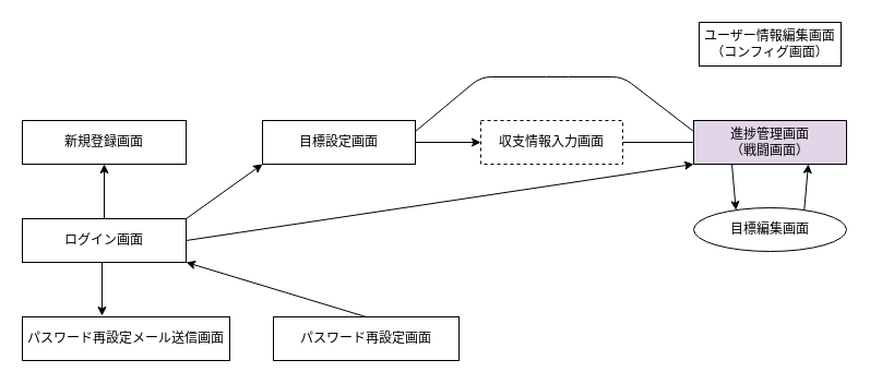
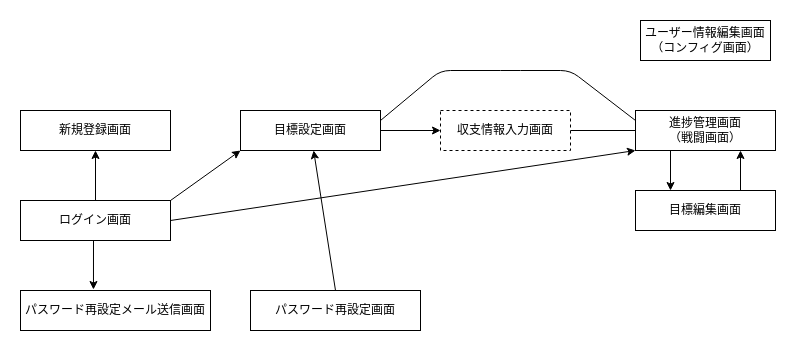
  <mxCell id="0" />
  <mxCell id="1" parent="0" />
  <mxCell id="2" value="新規登録画面" style="whiteSpace=wrap;html=1;align=center;" parent="1" vertex="1"><mxGeometry x="20" y="110" width="150" height="40" as="geometry" /></mxCell>
  <mxCell id="3" value="目標設定画面" style="whiteSpace=wrap;html=1;align=center;" parent="1" vertex="1"><mxGeometry x="240" y="110" width="140" height="40" as="geometry" /></mxCell>
  <mxCell id="4" style="edgeStyle=none;html=1;exitX=1;exitY=0.5;exitDx=0;exitDy=0;" edge="1" parent="1" source="5"><mxGeometry relative="1" as="geometry"><mxPoint x="775" y="130" as="targetPoint" /><Array as="points"><mxPoint x="760" y="120" /></Array></mxGeometry></mxCell>
- <mxCell id="5" value="進捗管理画面&lt;br&gt;（戦闘画面）" style="whiteSpace=wrap;html=1;align=center;fillColor=#e1d5e7;" parent="1" vertex="1"><mxGeometry x="635" y="110" width="140" height="40" as="geometry" /></mxCell>
+ <mxCell id="5" value="進捗管理画面&lt;br&gt;（戦闘画面）" style="whiteSpace=wrap;html=1;align=center;" parent="1" vertex="1"><mxGeometry x="635" y="110" width="140" height="40" as="geometry" /></mxCell>
  <mxCell id="6" value="" style="endArrow=classic;html=1;exitX=1;exitY=0.5;exitDx=0;exitDy=0;entryX=0;entryY=0.5;entryDx=0;entryDy=0;" parent="1" source="3" target="20" edge="1"><mxGeometry width="50" height="50" relative="1" as="geometry"><mxPoint x="390" y="140" as="sourcePoint" /><mxPoint x="440" y="140" as="targetPoint" /></mxGeometry></mxCell>
  <mxCell id="7" value="ログイン画面" style="rounded=0;whiteSpace=wrap;html=1;" parent="1" vertex="1"><mxGeometry x="20" y="200" width="150" height="40" as="geometry" /></mxCell>
  <mxCell id="8" value="" style="endArrow=classic;html=1;entryX=0;entryY=1;entryDx=0;entryDy=0;exitX=1;exitY=0.5;exitDx=0;exitDy=0;" parent="1" source="7" target="5" edge="1"><mxGeometry width="50" height="50" relative="1" as="geometry"><mxPoint x="280" y="160" as="sourcePoint" /><mxPoint x="330" y="110" as="targetPoint" /><Array as="points" /></mxGeometry></mxCell>
  <mxCell id="9" value="" style="endArrow=classic;html=1;exitX=0.5;exitY=0;exitDx=0;exitDy=0;entryX=0.5;entryY=1;entryDx=0;entryDy=0;" parent="1" source="7" target="2" edge="1"><mxGeometry width="50" height="50" relative="1" as="geometry"><mxPoint x="280" y="160" as="sourcePoint" /><mxPoint x="330" y="110" as="targetPoint" /></mxGeometry></mxCell>
  <mxCell id="10" value="ユーザー情報編集画面&lt;br&gt;（コンフィグ画面）" style="rounded=0;whiteSpace=wrap;html=1;" parent="1" vertex="1"><mxGeometry x="640" y="20" width="130" height="40" as="geometry" /></mxCell>
  <mxCell id="11" value="パスワード再設定メール送信画面" style="rounded=0;whiteSpace=wrap;html=1;" parent="1" vertex="1"><mxGeometry x="20" y="290" width="190" height="40" as="geometry" /></mxCell>
  <mxCell id="12" value="" style="endArrow=classic;html=1;entryX=0.384;entryY=-0.025;entryDx=0;entryDy=0;entryPerimeter=0;" parent="1" target="11" edge="1"><mxGeometry width="50" height="50" relative="1" as="geometry"><mxPoint x="93" y="240" as="sourcePoint" /><mxPoint x="450" y="100" as="targetPoint" /></mxGeometry></mxCell>
  <mxCell id="13" value="パスワード再設定画面" style="rounded=0;whiteSpace=wrap;html=1;" parent="1" vertex="1"><mxGeometry x="250" y="290" width="170" height="40" as="geometry" /></mxCell>
- <mxCell id="14" value="" style="endArrow=classic;html=1;entryX=1;entryY=1;entryDx=0;entryDy=0;exitX=0.5;exitY=0;exitDx=0;exitDy=0;" parent="1" source="13" target="7" edge="1"><mxGeometry width="50" height="50" relative="1" as="geometry"><mxPoint x="400" y="150" as="sourcePoint" /><mxPoint x="450" y="100" as="targetPoint" /></mxGeometry></mxCell>
- <mxCell id="15" value="目標編集画面" style="ellipse;whiteSpace=wrap;html=1;" parent="1" vertex="1"><mxGeometry x="635" y="190" width="140" height="40" as="geometry" /></mxCell>
+ <mxCell id="14" value="" style="endArrow=classic;html=1;exitX=0.5;exitY=0;exitDx=0;exitDy=0;" parent="1" source="13" target="3" edge="1"><mxGeometry width="50" height="50" relative="1" as="geometry"><mxPoint x="400" y="150" as="sourcePoint" /><mxPoint x="450" y="100" as="targetPoint" /></mxGeometry></mxCell>
+ <mxCell id="15" value="目標編集画面" style="rounded=0;whiteSpace=wrap;html=1;" parent="1" vertex="1"><mxGeometry x="635" y="190" width="140" height="40" as="geometry" /></mxCell>
  <mxCell id="16" value="" style="endArrow=classic;html=1;entryX=0.25;entryY=0;entryDx=0;entryDy=0;exitX=0.25;exitY=1;exitDx=0;exitDy=0;" parent="1" source="5" target="15" edge="1"><mxGeometry width="50" height="50" relative="1" as="geometry"><mxPoint x="310" y="340" as="sourcePoint" /><mxPoint x="360" y="290" as="targetPoint" /></mxGeometry></mxCell>
  <mxCell id="17" value="" style="endArrow=classic;html=1;entryX=0.75;entryY=1;entryDx=0;entryDy=0;exitX=0.75;exitY=0;exitDx=0;exitDy=0;" parent="1" source="15" target="5" edge="1"><mxGeometry width="50" height="50" relative="1" as="geometry"><mxPoint x="510" y="210" as="sourcePoint" /><mxPoint x="560" y="160" as="targetPoint" /></mxGeometry></mxCell>
  <mxCell id="18" value="" style="endArrow=none;html=1;exitX=0;exitY=0.25;exitDx=0;exitDy=0;entryX=1;entryY=0.25;entryDx=0;entryDy=0;" parent="1" source="5" target="3" edge="1"><mxGeometry width="50" height="50" relative="1" as="geometry"><mxPoint x="380" y="130" as="sourcePoint" /><mxPoint x="430" y="80" as="targetPoint" /><Array as="points"><mxPoint x="570" y="70" /><mxPoint x="510" y="70" /><mxPoint x="440" y="70" /></Array></mxGeometry></mxCell>
  <mxCell id="19" value="" style="endArrow=classic;html=1;exitX=1;exitY=0;exitDx=0;exitDy=0;entryX=0;entryY=1;entryDx=0;entryDy=0;" parent="1" source="7" target="3" edge="1"><mxGeometry width="50" height="50" relative="1" as="geometry"><mxPoint x="150" y="210" as="sourcePoint" /><mxPoint x="200" y="160" as="targetPoint" /></mxGeometry></mxCell>
  <mxCell id="20" value="収支情報入力画面" style="rounded=0;whiteSpace=wrap;html=1;dashed=1;" vertex="1" parent="1"><mxGeometry x="440" y="110" width="130" height="40" as="geometry" /></mxCell>
  <mxCell id="21" value="" style="endArrow=none;html=1;exitX=1;exitY=0.5;exitDx=0;exitDy=0;entryX=0;entryY=0.5;entryDx=0;entryDy=0;" edge="1" parent="1" source="20" target="5"><mxGeometry width="50" height="50" relative="1" as="geometry"><mxPoint x="585" y="160" as="sourcePoint" /><mxPoint x="635" y="110" as="targetPoint" /></mxGeometry></mxCell>
